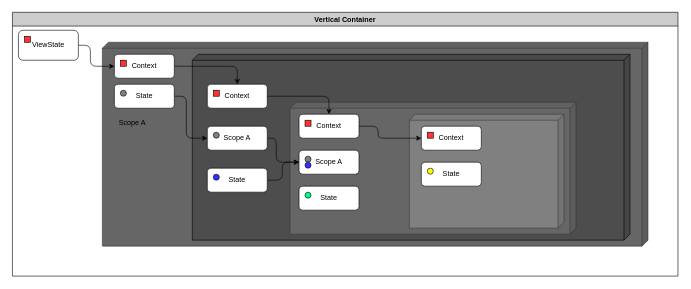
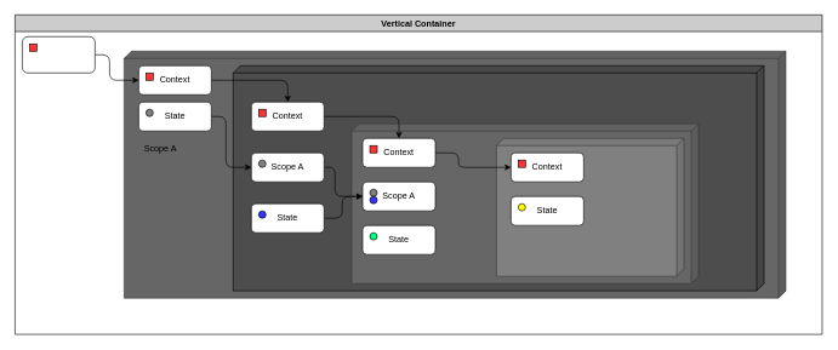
  <mxCell id="0" />
  <mxCell id="1" parent="0" />
  <mxCell id="2" value="Vertical Container" style="swimlane;whiteSpace=wrap;html=1;fillColor=#CCCCCC;" vertex="1" parent="1"><mxGeometry x="20" y="20" width="1110" height="440" as="geometry"><mxRectangle x="20" y="20" width="140" height="30" as="alternateBounds" /></mxGeometry></mxCell>
  <mxCell id="3" value="" style="shape=cube;whiteSpace=wrap;html=1;boundedLbl=1;backgroundOutline=1;darkOpacity=0.05;darkOpacity2=0.1;size=10;flipH=1;fillColor=#666666;strokeColor=#36393d;" vertex="1" parent="2"><mxGeometry x="150" y="50" width="910" height="340" as="geometry" /></mxCell>
  <mxCell id="4" value="" style="shape=cube;whiteSpace=wrap;html=1;boundedLbl=1;backgroundOutline=1;darkOpacity=0.05;darkOpacity2=0.1;size=10;flipH=1;fillColor=#4D4D4D;" vertex="1" parent="2"><mxGeometry x="300" y="70" width="730" height="310" as="geometry" /></mxCell>
  <mxCell id="5" style="edgeStyle=none;html=1;entryX=0;entryY=0.5;entryDx=0;entryDy=0;exitX=1;exitY=0.5;exitDx=0;exitDy=0;" edge="1" parent="2" source="6" target="9"><mxGeometry relative="1" as="geometry"><Array as="points"><mxPoint x="130" y="55" /><mxPoint x="130" y="90" /></Array></mxGeometry></mxCell>
  <mxCell id="6" value="" style="rounded=1;whiteSpace=wrap;html=1;" vertex="1" parent="2"><mxGeometry x="10" y="30" width="100" height="50" as="geometry" /></mxCell>
- <mxCell id="7" value="ViewState" style="text;html=1;strokeColor=none;fillColor=none;align=center;verticalAlign=middle;whiteSpace=wrap;rounded=0;" vertex="1" parent="2"><mxGeometry x="30" y="40" width="60" height="30" as="geometry" /></mxCell>
  <mxCell id="8" style="edgeStyle=none;html=1;exitX=1;exitY=0.5;exitDx=0;exitDy=0;entryX=0.5;entryY=0;entryDx=0;entryDy=0;" edge="1" parent="2" source="9" target="32"><mxGeometry relative="1" as="geometry"><Array as="points"><mxPoint x="375" y="90" /></Array></mxGeometry></mxCell>
  <mxCell id="9" value="" style="rounded=1;whiteSpace=wrap;html=1;shadow=0;" vertex="1" parent="2"><mxGeometry x="170" y="70" width="100" height="40" as="geometry" /></mxCell>
  <mxCell id="10" value="Context" style="text;html=1;strokeColor=none;fillColor=none;align=center;verticalAlign=middle;whiteSpace=wrap;rounded=0;" vertex="1" parent="2"><mxGeometry x="190" y="80" width="60" height="20" as="geometry" /></mxCell>
  <mxCell id="11" style="edgeStyle=none;html=1;exitX=1;exitY=0.5;exitDx=0;exitDy=0;entryX=0;entryY=0.5;entryDx=0;entryDy=0;" edge="1" parent="2" source="12" target="20"><mxGeometry relative="1" as="geometry"><Array as="points"><mxPoint x="290" y="140" /><mxPoint x="290" y="210" /></Array></mxGeometry></mxCell>
  <mxCell id="12" value="" style="rounded=1;whiteSpace=wrap;html=1;" vertex="1" parent="2"><mxGeometry x="170" y="120" width="100" height="40" as="geometry" /></mxCell>
  <mxCell id="13" value="State" style="text;html=1;strokeColor=none;fillColor=none;align=center;verticalAlign=middle;whiteSpace=wrap;rounded=0;" vertex="1" parent="2"><mxGeometry x="190" y="130" width="60" height="20" as="geometry" /></mxCell>
  <mxCell id="14" value="" style="shape=cube;whiteSpace=wrap;html=1;boundedLbl=1;backgroundOutline=1;darkOpacity=0.05;darkOpacity2=0.1;size=10;flipH=1;fillColor=#666666;strokeColor=#36393d;" vertex="1" parent="2"><mxGeometry x="463" y="150" width="477" height="220" as="geometry" /></mxCell>
  <mxCell id="15" value="" style="shape=cube;whiteSpace=wrap;html=1;boundedLbl=1;backgroundOutline=1;darkOpacity=0.05;darkOpacity2=0.1;size=10;flipH=1;fillColor=#808080;strokeColor=#36393d;" vertex="1" parent="2"><mxGeometry x="662" y="170" width="258" height="190" as="geometry" /></mxCell>
  <mxCell id="16" style="edgeStyle=none;html=1;exitX=1;exitY=0.5;exitDx=0;exitDy=0;entryX=0;entryY=0.5;entryDx=0;entryDy=0;" edge="1" parent="2" source="20" target="40"><mxGeometry relative="1" as="geometry"><Array as="points"><mxPoint x="440" y="210" /><mxPoint x="440" y="250" /></Array></mxGeometry></mxCell>
  <mxCell id="17" style="edgeStyle=none;html=1;entryX=0;entryY=0.5;entryDx=0;entryDy=0;exitX=1;exitY=0.5;exitDx=0;exitDy=0;" edge="1" parent="2" source="24" target="40"><mxGeometry relative="1" as="geometry"><mxPoint x="420" y="280" as="sourcePoint" /><Array as="points"><mxPoint x="450" y="280" /><mxPoint x="450" y="250" /></Array></mxGeometry></mxCell>
  <mxCell id="18" style="edgeStyle=none;html=1;exitX=1;exitY=0.5;exitDx=0;exitDy=0;entryX=0;entryY=0.5;entryDx=0;entryDy=0;" edge="1" parent="2" source="28" target="36"><mxGeometry relative="1" as="geometry"><Array as="points"><mxPoint x="610" y="190" /><mxPoint x="610" y="210" /></Array></mxGeometry></mxCell>
  <mxCell id="19" value="" style="group" vertex="1" connectable="0" parent="2"><mxGeometry x="325" y="190" width="100" height="40" as="geometry" /></mxCell>
  <mxCell id="20" value="" style="rounded=1;whiteSpace=wrap;html=1;shadow=0;" vertex="1" parent="19"><mxGeometry width="100" height="40" as="geometry" /></mxCell>
  <mxCell id="21" value="Scope A" style="text;html=1;strokeColor=none;fillColor=none;align=center;verticalAlign=middle;whiteSpace=wrap;rounded=0;" vertex="1" parent="19"><mxGeometry x="20" y="10" width="60" height="20" as="geometry" /></mxCell>
  <mxCell id="22" value="" style="ellipse;whiteSpace=wrap;html=1;aspect=fixed;shadow=0;fillColor=#808080;" vertex="1" parent="19"><mxGeometry x="10" y="10" width="10" height="10" as="geometry" /></mxCell>
  <mxCell id="23" value="" style="group" vertex="1" connectable="0" parent="2"><mxGeometry x="325" y="260" width="100" height="40" as="geometry" /></mxCell>
  <mxCell id="24" value="" style="rounded=1;whiteSpace=wrap;html=1;" vertex="1" parent="23"><mxGeometry width="100" height="40" as="geometry" /></mxCell>
  <mxCell id="25" value="State" style="text;html=1;strokeColor=none;fillColor=none;align=center;verticalAlign=middle;whiteSpace=wrap;rounded=0;" vertex="1" parent="23"><mxGeometry x="20" y="10" width="60" height="20" as="geometry" /></mxCell>
  <mxCell id="26" value="" style="ellipse;whiteSpace=wrap;html=1;aspect=fixed;shadow=0;fillColor=#3333FF;" vertex="1" parent="23"><mxGeometry x="10" y="10" width="10" height="10" as="geometry" /></mxCell>
  <mxCell id="27" value="" style="group" vertex="1" connectable="0" parent="2"><mxGeometry x="478" y="170" width="100" height="40" as="geometry" /></mxCell>
  <mxCell id="28" value="" style="rounded=1;whiteSpace=wrap;html=1;shadow=0;" vertex="1" parent="27"><mxGeometry width="100" height="40" as="geometry" /></mxCell>
  <mxCell id="29" value="Context" style="text;html=1;strokeColor=none;fillColor=none;align=center;verticalAlign=middle;whiteSpace=wrap;rounded=0;" vertex="1" parent="27"><mxGeometry x="20" y="10" width="60" height="20" as="geometry" /></mxCell>
  <mxCell id="30" value="" style="whiteSpace=wrap;html=1;aspect=fixed;shadow=0;fillColor=#FF3333;" vertex="1" parent="27"><mxGeometry x="10" y="10" width="10" height="10" as="geometry" /></mxCell>
  <mxCell id="31" value="" style="group" vertex="1" connectable="0" parent="2"><mxGeometry x="325" y="120" width="100" height="40" as="geometry" /></mxCell>
  <mxCell id="32" value="" style="rounded=1;whiteSpace=wrap;html=1;shadow=0;" vertex="1" parent="31"><mxGeometry width="100" height="40" as="geometry" /></mxCell>
  <mxCell id="33" value="Context" style="text;html=1;strokeColor=none;fillColor=none;align=center;verticalAlign=middle;whiteSpace=wrap;rounded=0;" vertex="1" parent="31"><mxGeometry x="20" y="10" width="60" height="20" as="geometry" /></mxCell>
  <mxCell id="34" value="" style="whiteSpace=wrap;html=1;aspect=fixed;shadow=0;fillColor=#FF3333;" vertex="1" parent="31"><mxGeometry x="10" y="10" width="10" height="10" as="geometry" /></mxCell>
  <mxCell id="35" value="" style="group" vertex="1" connectable="0" parent="2"><mxGeometry x="682" y="190" width="100" height="40" as="geometry" /></mxCell>
  <mxCell id="36" value="" style="rounded=1;whiteSpace=wrap;html=1;shadow=0;" vertex="1" parent="35"><mxGeometry width="100" height="40" as="geometry" /></mxCell>
  <mxCell id="37" value="Context" style="text;html=1;strokeColor=none;fillColor=none;align=center;verticalAlign=middle;whiteSpace=wrap;rounded=0;" vertex="1" parent="35"><mxGeometry x="20" y="10" width="60" height="20" as="geometry" /></mxCell>
  <mxCell id="38" value="" style="whiteSpace=wrap;html=1;aspect=fixed;shadow=0;fillColor=#FF3333;" vertex="1" parent="35"><mxGeometry x="10" y="10" width="10" height="10" as="geometry" /></mxCell>
  <mxCell id="39" value="" style="group" vertex="1" connectable="0" parent="2"><mxGeometry x="478" y="230" width="100" height="40" as="geometry" /></mxCell>
  <mxCell id="40" value="" style="rounded=1;whiteSpace=wrap;html=1;shadow=0;" vertex="1" parent="39"><mxGeometry width="100" height="40" as="geometry" /></mxCell>
  <mxCell id="41" value="Scope A" style="text;html=1;strokeColor=none;fillColor=none;align=center;verticalAlign=middle;whiteSpace=wrap;rounded=0;" vertex="1" parent="39"><mxGeometry x="20" y="10" width="60" height="20" as="geometry" /></mxCell>
  <mxCell id="42" value="" style="ellipse;whiteSpace=wrap;html=1;aspect=fixed;shadow=0;fillColor=#808080;" vertex="1" parent="39"><mxGeometry x="10" y="10" width="10" height="10" as="geometry" /></mxCell>
  <mxCell id="43" value="" style="ellipse;whiteSpace=wrap;html=1;aspect=fixed;shadow=0;fillColor=#3333FF;" vertex="1" parent="39"><mxGeometry x="10" y="20" width="10" height="10" as="geometry" /></mxCell>
  <mxCell id="44" style="edgeStyle=none;html=1;exitX=1;exitY=0.5;exitDx=0;exitDy=0;entryX=0.5;entryY=0;entryDx=0;entryDy=0;" edge="1" parent="2" source="32" target="28"><mxGeometry relative="1" as="geometry"><Array as="points"><mxPoint x="528" y="140" /></Array></mxGeometry></mxCell>
  <mxCell id="45" value="" style="group" vertex="1" connectable="0" parent="2"><mxGeometry x="478" y="290" width="100" height="40" as="geometry" /></mxCell>
  <mxCell id="46" value="" style="rounded=1;whiteSpace=wrap;html=1;" vertex="1" parent="45"><mxGeometry width="100" height="40" as="geometry" /></mxCell>
  <mxCell id="47" value="State" style="text;html=1;strokeColor=none;fillColor=none;align=center;verticalAlign=middle;whiteSpace=wrap;rounded=0;" vertex="1" parent="45"><mxGeometry x="20" y="10" width="60" height="20" as="geometry" /></mxCell>
  <mxCell id="48" value="" style="ellipse;whiteSpace=wrap;html=1;aspect=fixed;shadow=0;fillColor=#00FF80;" vertex="1" parent="45"><mxGeometry x="10" y="10" width="10" height="10" as="geometry" /></mxCell>
  <mxCell id="49" value="" style="group" vertex="1" connectable="0" parent="2"><mxGeometry x="682" y="250" width="100" height="40" as="geometry" /></mxCell>
  <mxCell id="50" value="" style="rounded=1;whiteSpace=wrap;html=1;" vertex="1" parent="49"><mxGeometry width="100" height="40" as="geometry" /></mxCell>
  <mxCell id="51" value="State" style="text;html=1;strokeColor=none;fillColor=none;align=center;verticalAlign=middle;whiteSpace=wrap;rounded=0;" vertex="1" parent="49"><mxGeometry x="20" y="10" width="60" height="20" as="geometry" /></mxCell>
  <mxCell id="52" value="" style="ellipse;whiteSpace=wrap;html=1;aspect=fixed;shadow=0;fillColor=#FFFF00;" vertex="1" parent="49"><mxGeometry x="10" y="10" width="10" height="10" as="geometry" /></mxCell>
  <mxCell id="53" value="" style="ellipse;whiteSpace=wrap;html=1;aspect=fixed;shadow=0;fillColor=#808080;" vertex="1" parent="2"><mxGeometry x="180" y="130" width="10" height="10" as="geometry" /></mxCell>
  <mxCell id="54" value="" style="whiteSpace=wrap;html=1;aspect=fixed;shadow=0;fillColor=#FF3333;" vertex="1" parent="2"><mxGeometry x="20" y="40" width="10" height="10" as="geometry" /></mxCell>
  <mxCell id="55" value="" style="whiteSpace=wrap;html=1;aspect=fixed;shadow=0;fillColor=#FF3333;" vertex="1" parent="2"><mxGeometry x="180" y="80" width="10" height="10" as="geometry" /></mxCell>
  <mxCell id="56" value="Scope A" style="text;html=1;strokeColor=none;fillColor=none;align=center;verticalAlign=middle;whiteSpace=wrap;rounded=0;shadow=0;" vertex="1" parent="2"><mxGeometry x="170" y="170" width="60" height="30" as="geometry" /></mxCell>
